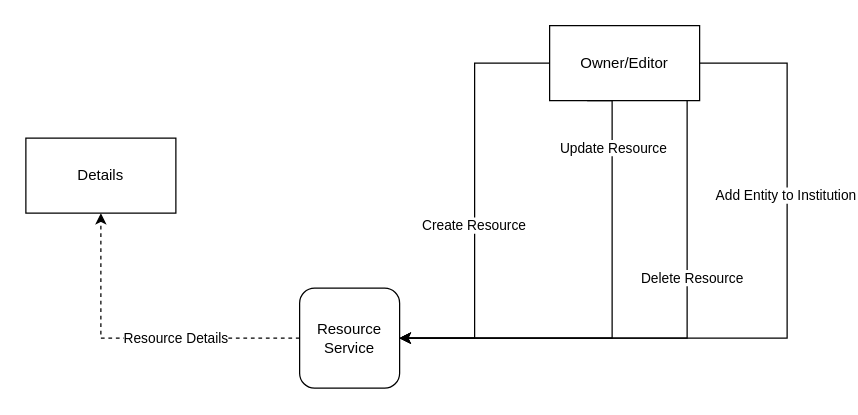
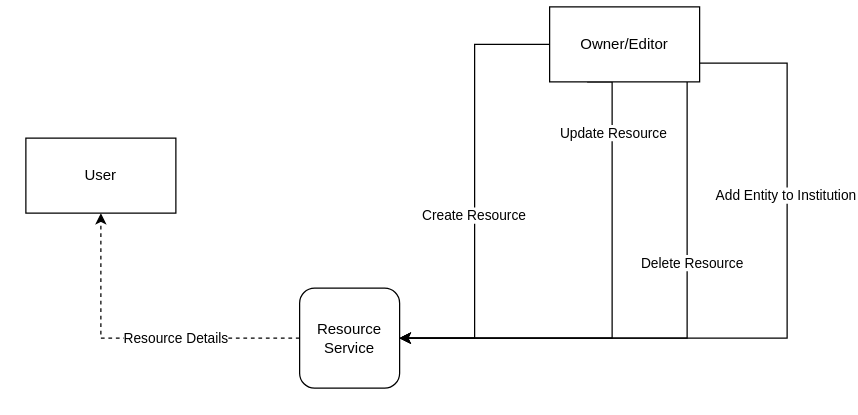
  <mxCell id="0" />
  <mxCell id="1" parent="0" />
  <mxCell id="2" style="edgeStyle=orthogonalEdgeStyle;rounded=0;orthogonalLoop=1;jettySize=auto;html=1;entryX=0.5;entryY=1;entryDx=0;entryDy=0;dashed=1;" parent="1" source="4" target="14" edge="1"><mxGeometry relative="1" as="geometry" /></mxCell>
  <mxCell id="3" value="Resource Details" style="edgeLabel;html=1;align=center;verticalAlign=middle;resizable=0;points=[];" parent="2" vertex="1" connectable="0"><mxGeometry x="-0.227" y="-1" relative="1" as="geometry"><mxPoint as="offset" /></mxGeometry></mxCell>
  <mxCell id="4" value="Resource Service" style="whiteSpace=wrap;html=1;aspect=fixed;rounded=1;" parent="1" vertex="1"><mxGeometry x="239" y="230" width="80" height="80" as="geometry" /></mxCell>
  <mxCell id="5" style="edgeStyle=orthogonalEdgeStyle;rounded=0;orthogonalLoop=1;jettySize=auto;html=1;entryX=1;entryY=0.5;entryDx=0;entryDy=0;" parent="1" source="13" target="4" edge="1"><mxGeometry relative="1" as="geometry" /></mxCell>
  <mxCell id="6" value="Create Resource&amp;nbsp;" style="edgeLabel;html=1;align=center;verticalAlign=middle;resizable=0;points=[];" parent="5" vertex="1" connectable="0"><mxGeometry x="-0.031" relative="1" as="geometry"><mxPoint y="24" as="offset" /></mxGeometry></mxCell>
  <mxCell id="7" style="edgeStyle=orthogonalEdgeStyle;rounded=0;orthogonalLoop=1;jettySize=auto;html=1;entryX=1;entryY=0.5;entryDx=0;entryDy=0;exitX=0.25;exitY=1;exitDx=0;exitDy=0;" parent="1" source="13" target="4" edge="1"><mxGeometry relative="1" as="geometry"><Array as="points"><mxPoint x="489" y="270" /></Array></mxGeometry></mxCell>
  <mxCell id="8" value="Update Resource" style="edgeLabel;html=1;align=center;verticalAlign=middle;resizable=0;points=[];" parent="7" vertex="1" connectable="0"><mxGeometry x="-0.687" relative="1" as="geometry"><mxPoint y="-2" as="offset" /></mxGeometry></mxCell>
  <mxCell id="9" style="edgeStyle=orthogonalEdgeStyle;rounded=0;orthogonalLoop=1;jettySize=auto;html=1;entryX=1;entryY=0.5;entryDx=0;entryDy=0;" parent="1" source="13" target="4" edge="1"><mxGeometry relative="1" as="geometry"><Array as="points"><mxPoint x="549" y="270" /></Array></mxGeometry></mxCell>
  <mxCell id="10" value="Delete Resource" style="edgeLabel;html=1;align=center;verticalAlign=middle;resizable=0;points=[];" parent="9" vertex="1" connectable="0"><mxGeometry x="-0.569" y="3" relative="1" as="geometry"><mxPoint y="50" as="offset" /></mxGeometry></mxCell>
  <mxCell id="11" style="edgeStyle=orthogonalEdgeStyle;rounded=0;orthogonalLoop=1;jettySize=auto;html=1;entryX=1;entryY=0.5;entryDx=0;entryDy=0;" parent="1" source="13" target="4" edge="1"><mxGeometry relative="1" as="geometry"><Array as="points"><mxPoint x="629" y="50" /><mxPoint x="629" y="270" /></Array></mxGeometry></mxCell>
  <mxCell id="12" value="Add Entity to Institution" style="edgeLabel;html=1;align=center;verticalAlign=middle;resizable=0;points=[];" parent="11" vertex="1" connectable="0"><mxGeometry x="-0.416" y="-2" relative="1" as="geometry"><mxPoint as="offset" /></mxGeometry></mxCell>
- <mxCell id="13" value="Owner/Editor" style="rounded=0;whiteSpace=wrap;html=1;" parent="1" vertex="1"><mxGeometry x="439" y="20" width="120" height="60" as="geometry" /></mxCell>
- <mxCell id="14" value="Details" style="rounded=0;whiteSpace=wrap;html=1;" parent="1" vertex="1"><mxGeometry x="20" y="110" width="120" height="60" as="geometry" /></mxCell>
+ <mxCell id="13" value="Owner/Editor" style="rounded=0;whiteSpace=wrap;html=1;" parent="1" vertex="1"><mxGeometry x="439" y="5" width="120" height="60" as="geometry" /></mxCell>
+ <mxCell id="14" value="User" style="rounded=0;whiteSpace=wrap;html=1;" parent="1" vertex="1"><mxGeometry x="20" y="110" width="120" height="60" as="geometry" /></mxCell>
